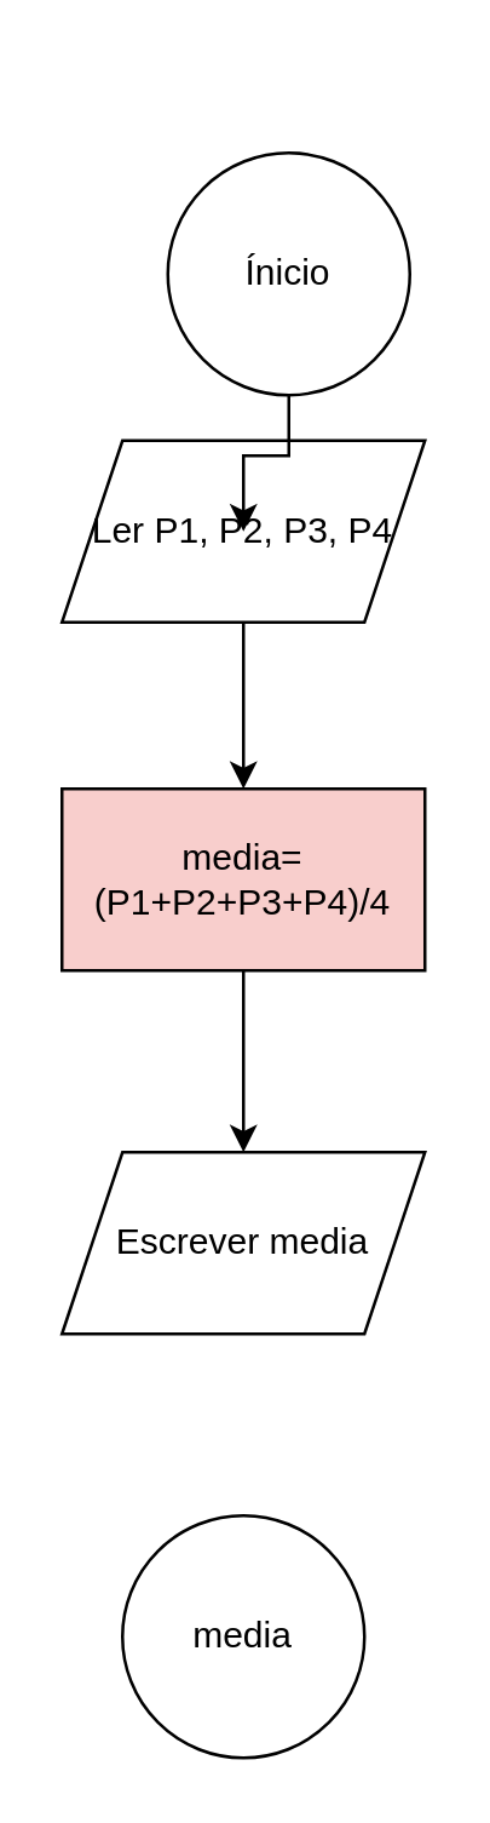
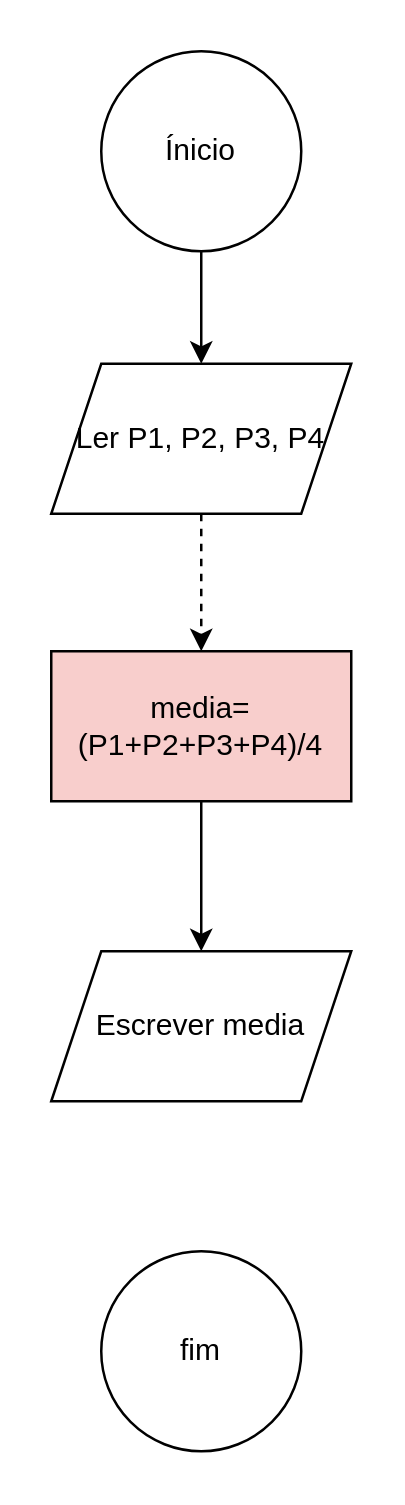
  <mxCell id="0" />
  <mxCell id="1" parent="0" />
- <mxCell id="2" style="edgeStyle=orthogonalEdgeStyle;rounded=0;orthogonalLoop=1;jettySize=auto;html=1;entryX=0.5;entryY=0;entryDx=0;entryDy=0;" parent="1" source="3" target="5" edge="1"><mxGeometry relative="1" as="geometry" /></mxCell>
+ <mxCell id="2" style="edgeStyle=orthogonalEdgeStyle;rounded=0;orthogonalLoop=1;jettySize=auto;html=1;entryX=0.5;entryY=0;entryDx=0;entryDy=0;dashed=1;" parent="1" source="3" target="5" edge="1"><mxGeometry relative="1" as="geometry" /></mxCell>
  <mxCell id="3" value="Ler P1, P2, P3, P4" style="shape=parallelogram;perimeter=parallelogramPerimeter;whiteSpace=wrap;html=1;fixedSize=1;" parent="1" vertex="1"><mxGeometry x="20" y="145" width="120" height="60" as="geometry" /></mxCell>
  <mxCell id="4" style="edgeStyle=orthogonalEdgeStyle;rounded=0;orthogonalLoop=1;jettySize=auto;html=1;" parent="1" source="5" target="8" edge="1"><mxGeometry relative="1" as="geometry" /></mxCell>
  <mxCell id="5" value="media=(P1+P2+P3+P4)/4" style="rounded=0;whiteSpace=wrap;html=1;fillColor=#f8cecc;" parent="1" vertex="1"><mxGeometry x="20" y="260" width="120" height="60" as="geometry" /></mxCell>
  <mxCell id="6" style="edgeStyle=orthogonalEdgeStyle;rounded=0;orthogonalLoop=1;jettySize=auto;html=1;" parent="1" source="7" target="3" edge="1"><mxGeometry relative="1" as="geometry" /></mxCell>
- <mxCell id="7" value="Ínicio" style="ellipse;whiteSpace=wrap;html=1;aspect=fixed;" parent="1" vertex="1"><mxGeometry x="55" y="50" width="80" height="80" as="geometry" /></mxCell>
+ <mxCell id="7" value="Ínicio" style="ellipse;whiteSpace=wrap;html=1;aspect=fixed;" parent="1" vertex="1"><mxGeometry x="40" y="20" width="80" height="80" as="geometry" /></mxCell>
  <mxCell id="8" value="Escrever media" style="shape=parallelogram;perimeter=parallelogramPerimeter;whiteSpace=wrap;html=1;fixedSize=1;" parent="1" vertex="1"><mxGeometry x="20" y="380" width="120" height="60" as="geometry" /></mxCell>
- <mxCell id="9" value="media" style="ellipse;whiteSpace=wrap;html=1;aspect=fixed;" parent="1" vertex="1"><mxGeometry x="40" y="500" width="80" height="80" as="geometry" /></mxCell>
+ <mxCell id="9" value="fim" style="ellipse;whiteSpace=wrap;html=1;aspect=fixed;" parent="1" vertex="1"><mxGeometry x="40" y="500" width="80" height="80" as="geometry" /></mxCell>
